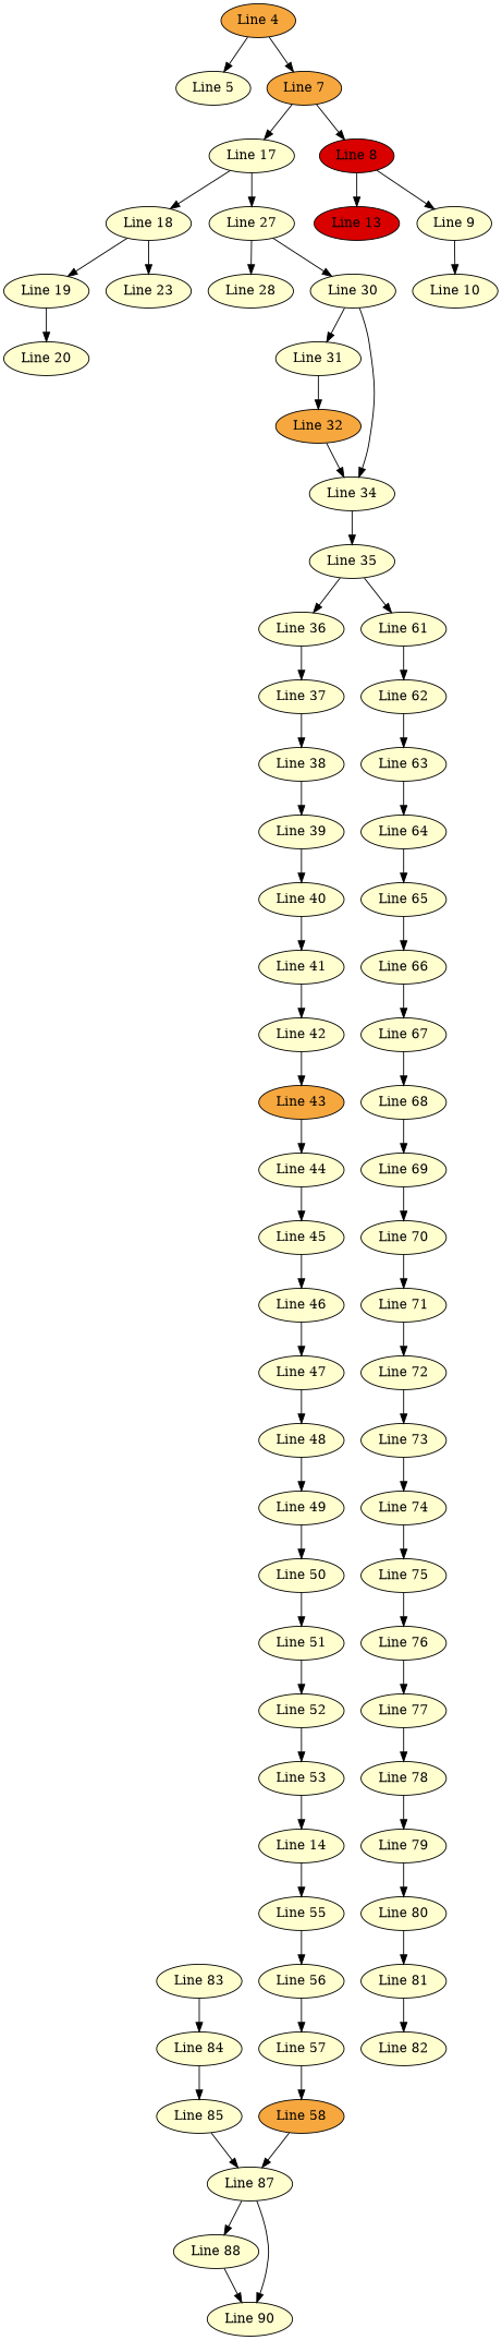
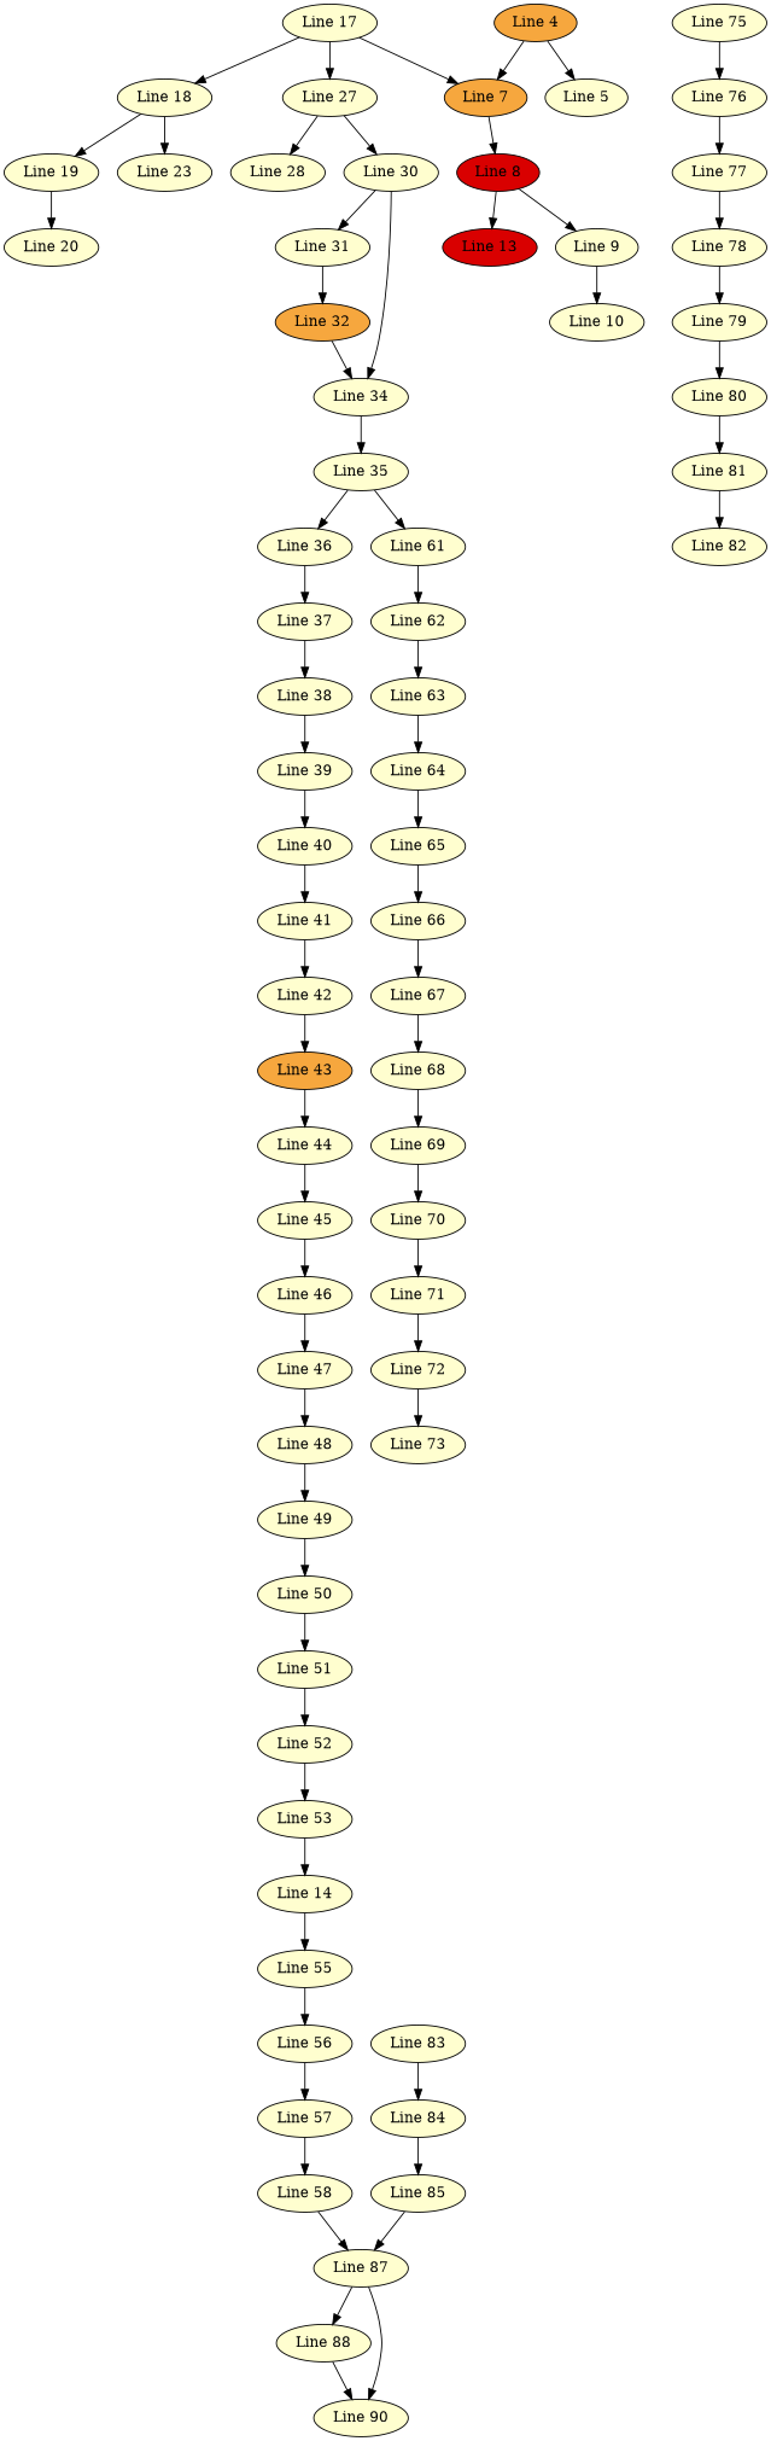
  strict digraph {
    node [fillcolor="#fffecf" shape=ellipse style=filled]
    n1 [label="Line 10"]
    n2 [fillcolor="#d90000" label="Line 13"]
    n3 [label="Line 17"]
    n4 [label="Line 18"]
    n5 [label="Line 27"]
    n6 [label="Line 19"]
    n7 [label="Line 23"]
    n8 [label="Line 28"]
    n9 [label="Line 30"]
    n10 [label="Line 20"]
    n11 [label="Line 31"]
    n12 [label="Line 34"]
    n13 [fillcolor="#f6a73e" label="Line 32"]
    n14 [label="Line 35"]
    n15 [label="Line 36"]
    n16 [label="Line 61"]
    n17 [label="Line 37"]
    n18 [label="Line 62"]
    n19 [label="Line 38"]
    n20 [label="Line 39"]
    n21 [label="Line 40"]
    n22 [label="Line 41"]
    n23 [label="Line 42"]
    n24 [fillcolor="#f6a73e" label="Line 43"]
    n25 [label="Line 44"]
    n26 [label="Line 45"]
    n27 [label="Line 46"]
    n28 [label="Line 47"]
    n29 [label="Line 48"]
    n30 [label="Line 49"]
    n31 [label="Line 50"]
    n32 [label="Line 51"]
    n33 [fillcolor="#f6a73e" label="Line 4"]
    n34 [label="Line 5"]
    n35 [fillcolor="#f6a73e" label="Line 7"]
    n36 [fillcolor="#d90000" label="Line 8"]
    n37 [label="Line 52"]
    n38 [label="Line 53"]
    n39 [label="Line 14"]
    n40 [label="Line 55"]
    n41 [label="Line 56"]
    n42 [label="Line 57"]
-   n43 [fillcolor="#f6a73e" label="Line 58"]
+   n43 [label="Line 58"]
    n44 [label="Line 87"]
    n45 [label="Line 88"]
    n46 [label="Line 90"]
    n47 [label="Line 63"]
    n48 [label="Line 64"]
    n49 [label="Line 65"]
    n50 [label="Line 66"]
    n51 [label="Line 67"]
    n52 [label="Line 68"]
    n53 [label="Line 69"]
    n54 [label="Line 70"]
    n55 [label="Line 71"]
    n56 [label="Line 72"]
    n57 [label="Line 73"]
-   n58 [label="Line 74"]
    n59 [label="Line 75"]
    n60 [label="Line 76"]
    n61 [label="Line 77"]
    n62 [label="Line 78"]
    n63 [label="Line 79"]
    n64 [label="Line 80"]
    n65 [label="Line 81"]
    n66 [label="Line 9"]
    n67 [label="Line 82"]
    n68 [label="Line 83"]
    n69 [label="Line 84"]
    n70 [label="Line 85"]
    n3 -> n4
    n3 -> n5
    n4 -> n6
    n4 -> n7
    n5 -> n8
    n5 -> n9
    n6 -> n10
    n9 -> n11
    n9 -> n12
    n11 -> n13
    n12 -> n14
    n13 -> n12
    n14 -> n15
    n14 -> n16
    n15 -> n17
    n16 -> n18
    n17 -> n19
    n18 -> n47
    n19 -> n20
    n20 -> n21
    n21 -> n22
    n22 -> n23
    n23 -> n24
    n24 -> n25
    n25 -> n26
    n26 -> n27
    n27 -> n28
    n28 -> n29
    n29 -> n30
    n30 -> n31
    n31 -> n32
    n32 -> n37
    n33 -> n34
    n33 -> n35
-   n35 -> n3
+   n3 -> n35
    n35 -> n36
    n36 -> n2
    n36 -> n66
    n37 -> n38
    n38 -> n39
    n39 -> n40
    n40 -> n41
    n41 -> n42
    n42 -> n43
    n43 -> n44
    n44 -> n45
    n44 -> n46
    n45 -> n46
    n47 -> n48
    n48 -> n49
    n49 -> n50
    n50 -> n51
    n51 -> n52
    n52 -> n53
    n53 -> n54
    n54 -> n55
    n55 -> n56
    n56 -> n57
-   n57 -> n58
-   n58 -> n59
    n59 -> n60
    n60 -> n61
    n61 -> n62
    n62 -> n63
    n63 -> n64
    n64 -> n65
    n65 -> n67
    n66 -> n1
    n68 -> n69
    n69 -> n70
    n70 -> n44
  }
